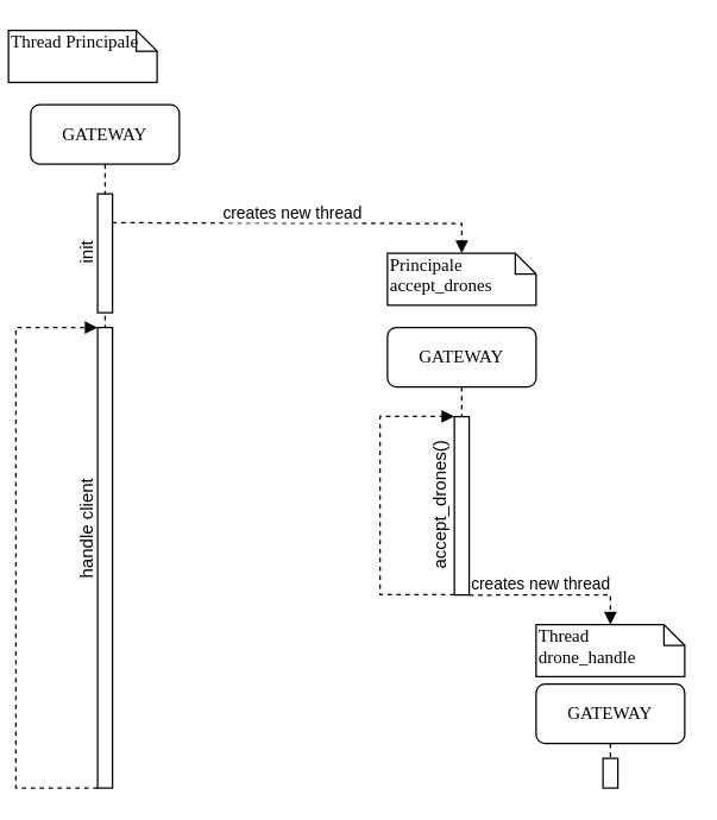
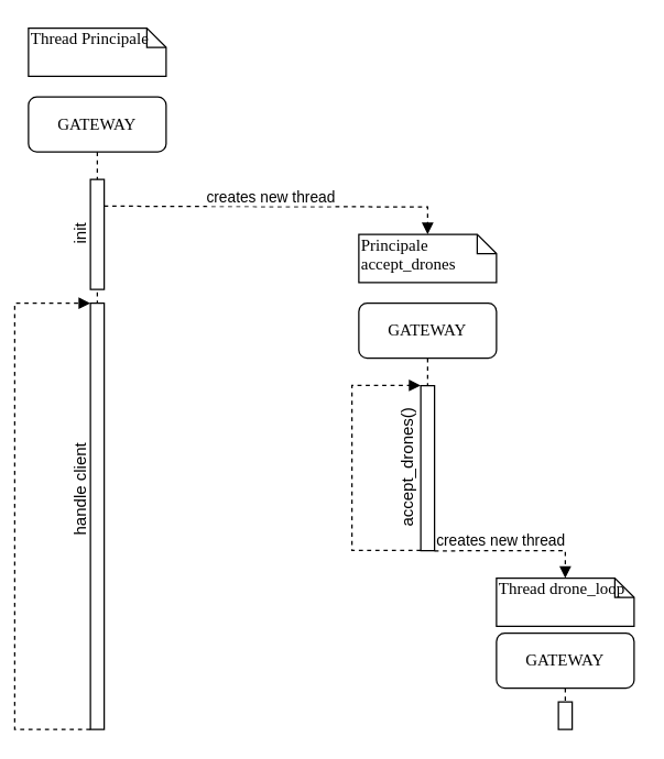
  <mxCell id="0" />
  <mxCell id="1" parent="0" />
  <mxCell id="2" value="" style="html=1;verticalAlign=top;endArrow=block;rounded=0;strokeColor=default;jumpStyle=none;exitX=0.993;exitY=0.243;exitDx=0;exitDy=0;exitPerimeter=0;entryX=0.5;entryY=0;entryDx=0;entryDy=0;entryPerimeter=0;dashed=1;" edge="1" parent="1" source="6"><mxGeometry width="80" relative="1" as="geometry"><mxPoint x="869" y="600" as="sourcePoint" /><mxPoint x="310" y="170" as="targetPoint" /><Array as="points"><mxPoint x="310" y="150" /></Array></mxGeometry></mxCell>
  <mxCell id="3" value="creates new thread" style="edgeLabel;html=1;align=center;verticalAlign=bottom;resizable=0;points=[];" vertex="1" connectable="0" parent="2"><mxGeometry x="0.206" relative="1" as="geometry"><mxPoint x="-33" y="1" as="offset" /></mxGeometry></mxCell>
- <mxCell id="4" value="Thread Principale" style="shape=note;whiteSpace=wrap;html=1;size=14;verticalAlign=top;align=left;spacingTop=-6;rounded=0;shadow=0;comic=0;labelBackgroundColor=none;strokeWidth=1;fontFamily=Verdana;fontSize=12" vertex="1" parent="1"><mxGeometry x="5" y="20" width="100" height="35" as="geometry" /></mxCell>
+ <mxCell id="4" value="Thread Principale" style="shape=note;whiteSpace=wrap;html=1;size=14;verticalAlign=top;align=left;spacingTop=-6;rounded=0;shadow=0;comic=0;labelBackgroundColor=none;strokeWidth=1;fontFamily=Verdana;fontSize=12" vertex="1" parent="1"><mxGeometry x="20" y="20" width="100" height="35" as="geometry" /></mxCell>
  <mxCell id="5" value="GATEWAY" style="shape=umlLifeline;perimeter=lifelinePerimeter;whiteSpace=wrap;html=1;container=1;collapsible=0;recursiveResize=0;outlineConnect=0;rounded=1;shadow=0;comic=0;labelBackgroundColor=none;strokeWidth=1;fontFamily=Verdana;fontSize=12;align=center;" vertex="1" parent="1"><mxGeometry x="20" y="70" width="100" height="460" as="geometry" /></mxCell>
  <mxCell id="6" value="" style="html=1;points=[];perimeter=orthogonalPerimeter;rounded=0;shadow=0;comic=0;labelBackgroundColor=none;strokeWidth=1;fontFamily=Verdana;fontSize=12;align=center;" vertex="1" parent="5"><mxGeometry x="45" y="60" width="10" height="80" as="geometry" /></mxCell>
  <mxCell id="7" value="" style="html=1;points=[];perimeter=orthogonalPerimeter;rounded=0;shadow=0;comic=0;labelBackgroundColor=none;strokeWidth=1;fontFamily=Verdana;fontSize=12;align=center;" vertex="1" parent="5"><mxGeometry x="45" y="150" width="10" height="310" as="geometry" /></mxCell>
  <mxCell id="8" value="init" style="text;html=1;align=center;verticalAlign=middle;resizable=0;points=[];autosize=1;strokeColor=none;fillColor=none;horizontal=0;labelPosition=center;verticalLabelPosition=middle;" vertex="1" parent="5"><mxGeometry x="18" y="85" width="40" height="30" as="geometry" /></mxCell>
  <mxCell id="9" value="handle client" style="text;html=1;align=center;verticalAlign=middle;resizable=0;points=[];autosize=1;strokeColor=none;fillColor=none;horizontal=0;labelPosition=center;verticalLabelPosition=middle;" vertex="1" parent="5"><mxGeometry x="18" y="246" width="40" height="80" as="geometry" /></mxCell>
  <mxCell id="10" value="" style="html=1;verticalAlign=bottom;endArrow=block;rounded=0;strokeColor=default;jumpStyle=none;entryX=-0.002;entryY=0;entryDx=0;entryDy=0;entryPerimeter=0;dashed=1;edgeStyle=elbowEdgeStyle;exitX=-0.004;exitY=1;exitDx=0;exitDy=0;exitPerimeter=0;" edge="1" parent="5" source="7" target="7"><mxGeometry width="80" relative="1" as="geometry"><mxPoint x="10" y="470" as="sourcePoint" /><mxPoint x="19.97" y="150" as="targetPoint" /><Array as="points"><mxPoint x="-10" y="305" /><mxPoint x="-375" y="40.12" /></Array></mxGeometry></mxCell>
  <mxCell id="11" value="GATEWAY" style="shape=umlLifeline;perimeter=lifelinePerimeter;whiteSpace=wrap;html=1;container=1;collapsible=0;recursiveResize=0;outlineConnect=0;rounded=1;shadow=0;comic=0;labelBackgroundColor=none;strokeWidth=1;fontFamily=Verdana;fontSize=12;align=center;" vertex="1" parent="1"><mxGeometry x="260" y="220" width="100" height="180" as="geometry" /></mxCell>
  <mxCell id="12" value="" style="html=1;points=[];perimeter=orthogonalPerimeter;rounded=0;shadow=0;comic=0;labelBackgroundColor=none;strokeWidth=1;fontFamily=Verdana;fontSize=12;align=center;" vertex="1" parent="11"><mxGeometry x="45" y="60" width="10" height="120" as="geometry" /></mxCell>
  <mxCell id="13" value="accept_drones()" style="text;html=1;align=center;verticalAlign=middle;resizable=0;points=[];autosize=1;strokeColor=none;fillColor=none;horizontal=0;labelPosition=center;verticalLabelPosition=middle;" vertex="1" parent="11"><mxGeometry x="-19" y="105" width="110" height="30" as="geometry" /></mxCell>
  <mxCell id="14" value="" style="html=1;verticalAlign=bottom;endArrow=block;rounded=0;strokeColor=default;jumpStyle=none;exitX=0;exitY=0.999;exitDx=0;exitDy=0;exitPerimeter=0;entryX=-0.003;entryY=-0.001;entryDx=0;entryDy=0;entryPerimeter=0;dashed=1;edgeStyle=elbowEdgeStyle;" edge="1" parent="11" source="12" target="12"><mxGeometry width="80" relative="1" as="geometry"><mxPoint x="75" y="260" as="sourcePoint" /><mxPoint x="-35" y="80" as="targetPoint" /><Array as="points"><mxPoint x="-5" y="180" /><mxPoint y="160" /></Array></mxGeometry></mxCell>
  <mxCell id="15" value="Principale accept_drones" style="shape=note;whiteSpace=wrap;html=1;size=14;verticalAlign=top;align=left;spacingTop=-6;rounded=0;shadow=0;comic=0;labelBackgroundColor=none;strokeWidth=1;fontFamily=Verdana;fontSize=12" vertex="1" parent="1"><mxGeometry x="260" y="170" width="100" height="35" as="geometry" /></mxCell>
- <mxCell id="16" value="Thread drone_handle" style="shape=note;whiteSpace=wrap;html=1;size=14;verticalAlign=top;align=left;spacingTop=-6;rounded=0;shadow=0;comic=0;labelBackgroundColor=none;strokeWidth=1;fontFamily=Verdana;fontSize=12" vertex="1" parent="1"><mxGeometry x="360" y="420" width="100" height="35" as="geometry" /></mxCell>
+ <mxCell id="16" value="Thread drone_loop" style="shape=note;whiteSpace=wrap;html=1;size=14;verticalAlign=top;align=left;spacingTop=-6;rounded=0;shadow=0;comic=0;labelBackgroundColor=none;strokeWidth=1;fontFamily=Verdana;fontSize=12" vertex="1" parent="1"><mxGeometry x="360" y="420" width="100" height="35" as="geometry" /></mxCell>
  <mxCell id="17" value="GATEWAY" style="shape=umlLifeline;perimeter=lifelinePerimeter;whiteSpace=wrap;html=1;container=1;collapsible=0;recursiveResize=0;outlineConnect=0;rounded=1;shadow=0;comic=0;labelBackgroundColor=none;strokeWidth=1;fontFamily=Verdana;fontSize=12;align=center;" vertex="1" parent="1"><mxGeometry x="360" y="460" width="100" height="70" as="geometry" /></mxCell>
  <mxCell id="18" value="" style="html=1;points=[];perimeter=orthogonalPerimeter;rounded=0;shadow=0;comic=0;labelBackgroundColor=none;strokeWidth=1;fontFamily=Verdana;fontSize=12;align=center;" vertex="1" parent="17"><mxGeometry x="45" y="50" width="10" height="20" as="geometry" /></mxCell>
  <mxCell id="19" value="" style="html=1;verticalAlign=top;endArrow=block;rounded=0;strokeColor=default;jumpStyle=none;exitX=1;exitY=1.001;exitDx=0;exitDy=0;exitPerimeter=0;entryX=0.5;entryY=0;entryDx=0;entryDy=0;entryPerimeter=0;dashed=1;" edge="1" parent="1" source="12" target="16"><mxGeometry width="80" relative="1" as="geometry"><mxPoint x="740" y="790" as="sourcePoint" /><mxPoint x="739.97" y="630" as="targetPoint" /><Array as="points"><mxPoint x="410" y="400" /></Array></mxGeometry></mxCell>
  <mxCell id="20" value="creates new thread" style="edgeLabel;html=1;align=center;verticalAlign=bottom;resizable=0;points=[];" vertex="1" connectable="0" parent="19"><mxGeometry x="0.206" relative="1" as="geometry"><mxPoint x="-21" y="1" as="offset" /></mxGeometry></mxCell>
